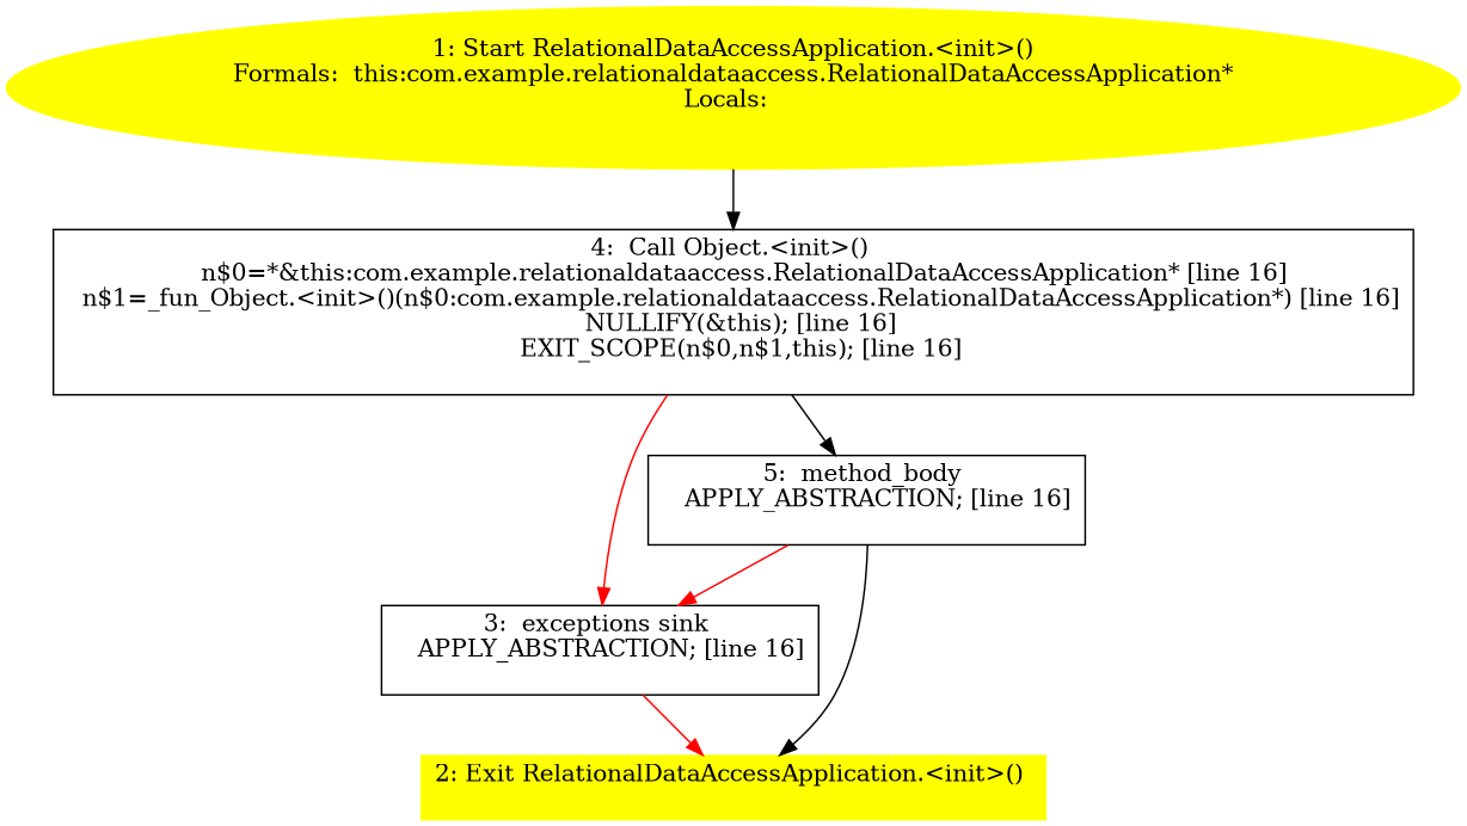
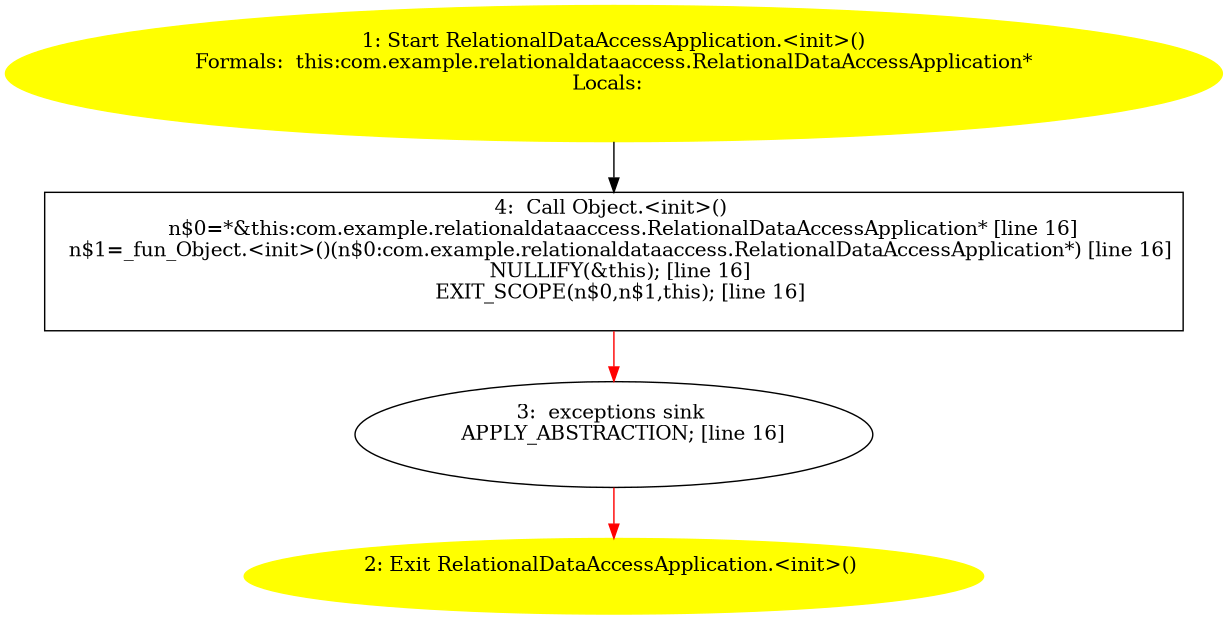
  digraph {
    node [shape=box]
    n1 [color=yellow label="1: Start RelationalDataAccessApplication.<init>()\nFormals:  this:com.example.relationaldataaccess.RelationalDataAccessApplication*\nLocals:  \n  " style=filled shape=""]
    n2 [label="4:  Call Object.<init>() \n   n$0=*&this:com.example.relationaldataaccess.RelationalDataAccessApplication* [line 16]\n  n$1=_fun_Object.<init>()(n$0:com.example.relationaldataaccess.RelationalDataAccessApplication*) [line 16]\n  NULLIFY(&this); [line 16]\n  EXIT_SCOPE(n$0,n$1,this); [line 16]\n "]
-   n3 [label="3:  exceptions sink \n   APPLY_ABSTRACTION; [line 16]\n "]
-   n4 [label="5:  method_body \n   APPLY_ABSTRACTION; [line 16]\n "]
-   n5 [color=yellow label="2: Exit RelationalDataAccessApplication.<init>() \n  " style=filled]
+   n3 [label="3:  exceptions sink \n   APPLY_ABSTRACTION; [line 16]\n " shape=ellipse]
+   n5 [color=yellow label="2: Exit RelationalDataAccessApplication.<init>() \n  " style=filled shape=""]
    n1 -> n2
    n2 -> n3 [color=red]
-   n2 -> n4
    n3 -> n5 [color=red]
-   n4 -> n3 [color=red]
-   n4 -> n5
  }
